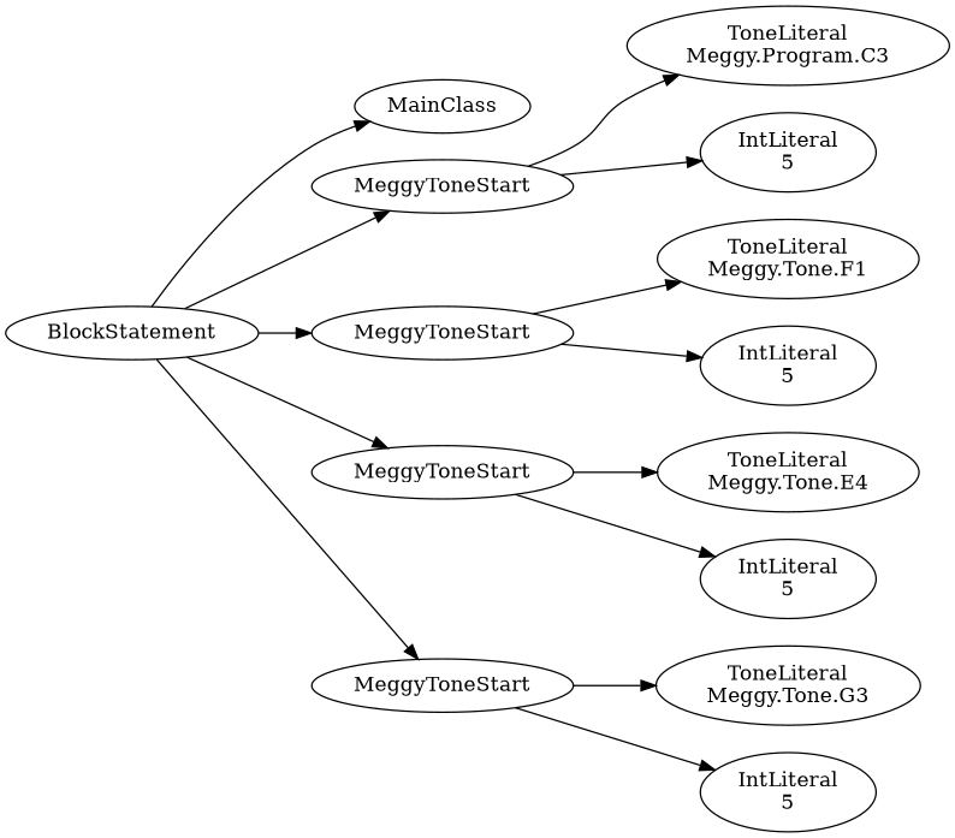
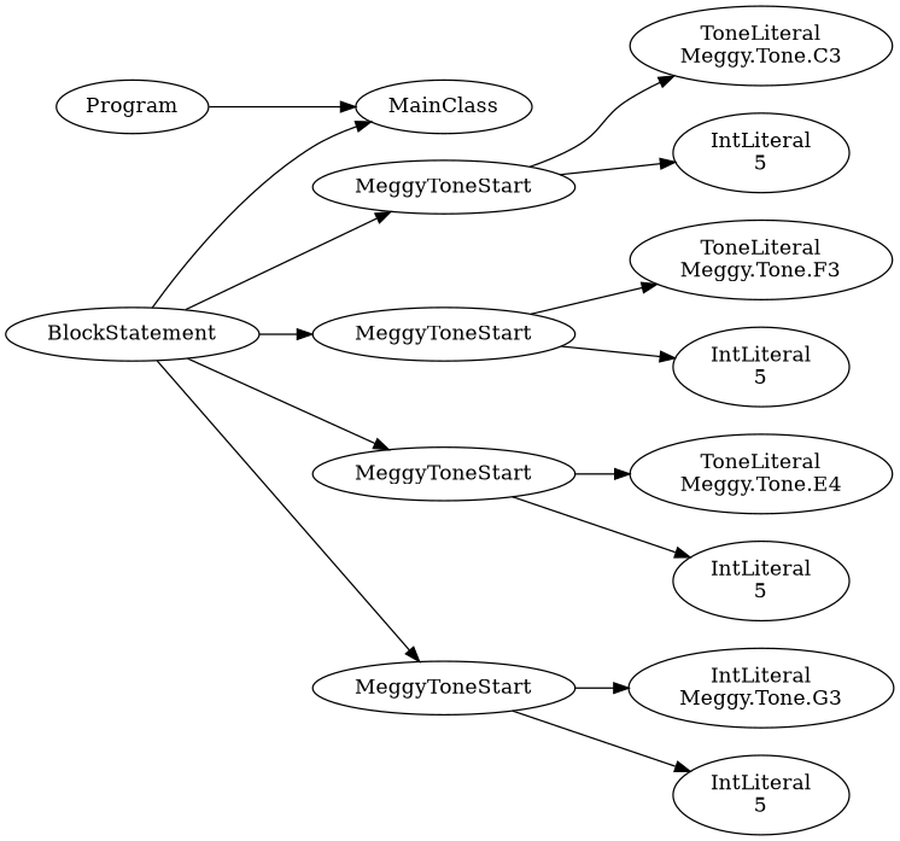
  digraph {
    rankdir=LR
+   n1 [label=Program]
    n2 [label=MainClass]
    n3 [label=BlockStatement]
    n4 [label=MeggyToneStart]
    n5 [label=MeggyToneStart]
    n6 [label=MeggyToneStart]
    n7 [label=MeggyToneStart]
-   n8 [label="ToneLiteral\nMeggy.Program.C3"]
+   n8 [label="ToneLiteral\nMeggy.Tone.C3"]
    n9 [label="IntLiteral\n5"]
-   n10 [label="ToneLiteral\nMeggy.Tone.F1"]
+   n10 [label="ToneLiteral\nMeggy.Tone.F3"]
    n11 [label="IntLiteral\n5"]
    n12 [label="ToneLiteral\nMeggy.Tone.E4"]
    n13 [label="IntLiteral\n5"]
-   n14 [label="ToneLiteral\nMeggy.Tone.G3"]
+   n14 [label="IntLiteral\nMeggy.Tone.G3"]
    n15 [label="IntLiteral\n5"]
+   n1 -> n2
    n3 -> n2
    n3 -> n4
    n3 -> n5
    n3 -> n6
    n3 -> n7
    n4 -> n8
    n4 -> n9
    n5 -> n10
    n5 -> n11
    n6 -> n12
    n6 -> n13
    n7 -> n14
    n7 -> n15
  }
